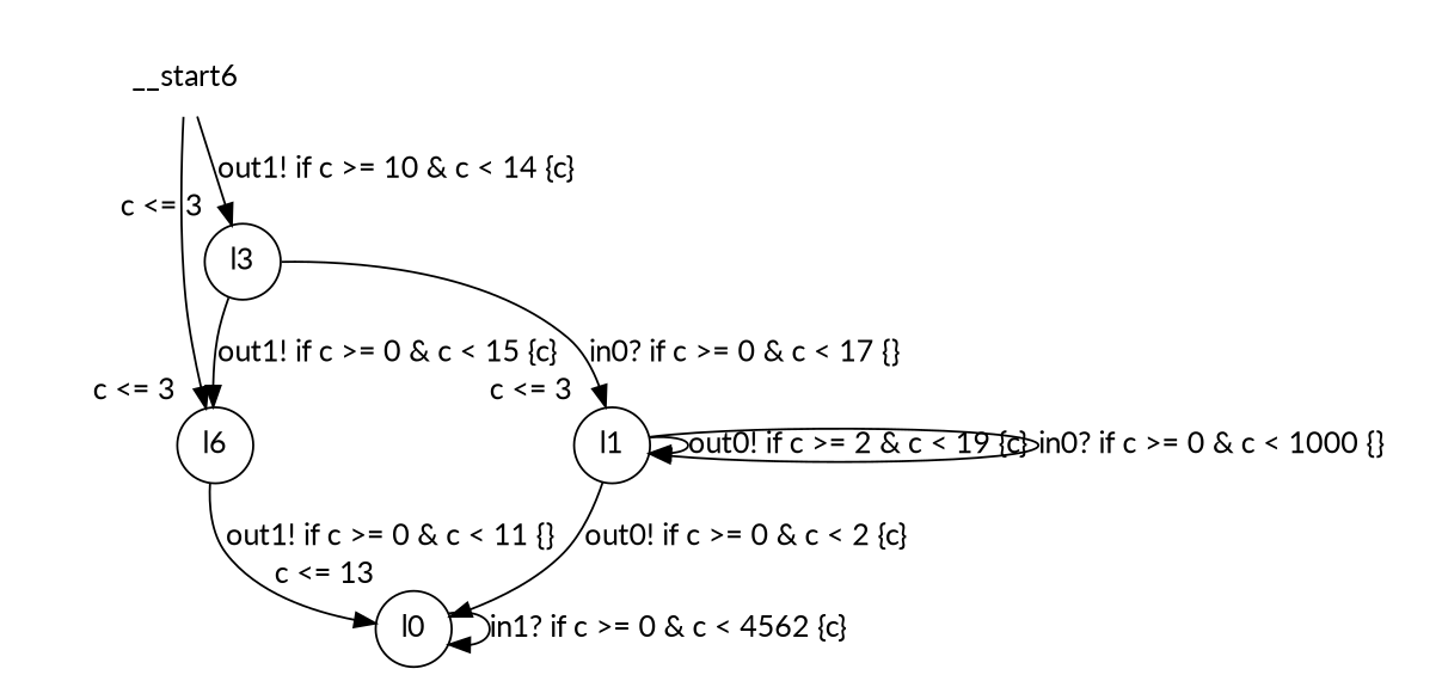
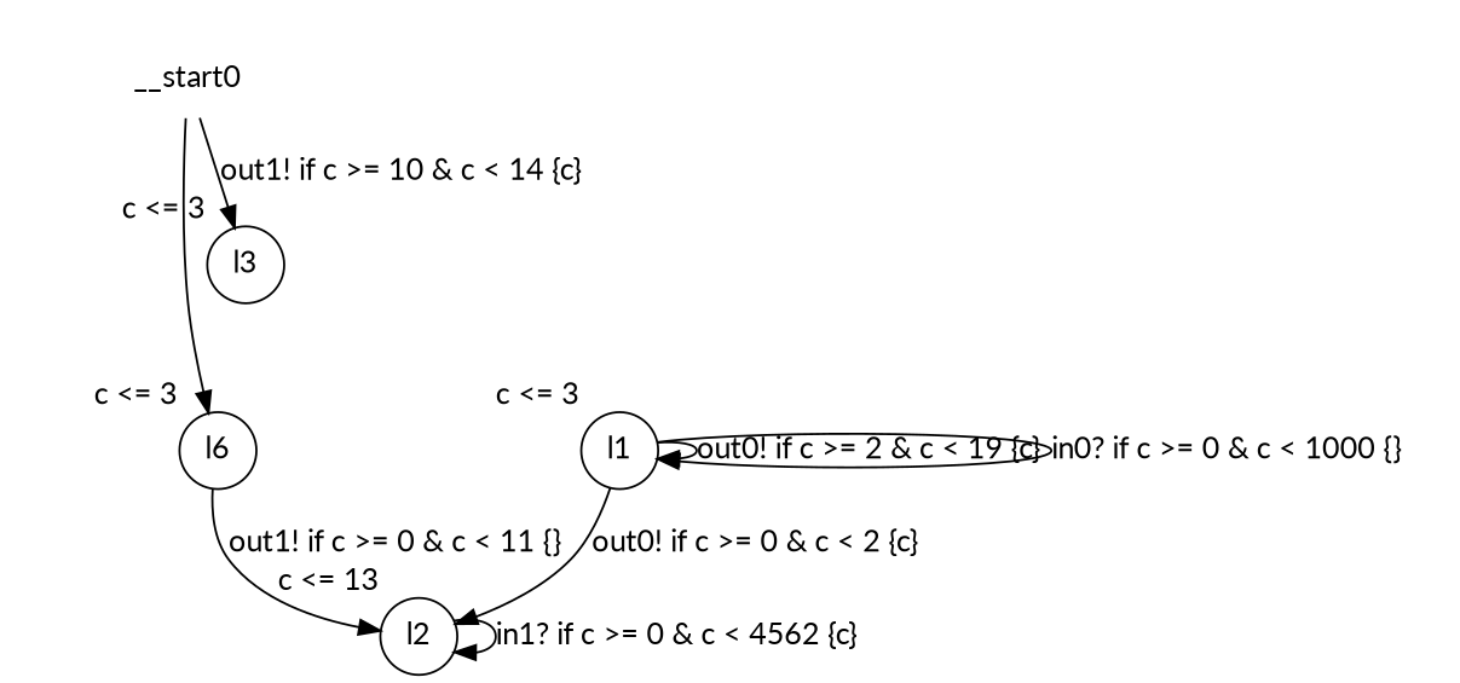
  digraph {
    fontname=Lato
    node [fontname=Lato shape=circle margin=0 xlabel="c <= 3"]
    edge [fontname=Lato]
-   __start0 [shape=none label=__start6 margin="" xlabel=""]
+   __start0 [shape=none margin="" xlabel=""]
    n2 [label=l6]
    n3 [label=l3]
-   n4 [label=l0 xlabel="c <= 13"]
+   n4 [label=l2 xlabel="c <= 13"]
    n5 [label=l1]
    __start0 -> n2
    __start0 -> n3 [label="out1! if c >= 10 & c < 14 {c} "]
    n2 -> n4 [label="out1! if c >= 0 & c < 11 {} "]
-   n3 -> n2 [label="out1! if c >= 0 & c < 15 {c} "]
-   n3 -> n5 [label="in0? if c >= 0 & c < 17 {} "]
    n4 -> n4 [label="in1? if c >= 0 & c < 4562 {c} "]
    n5 -> n4 [label="out0! if c >= 0 & c < 2 {c} "]
    n5 -> n5 [label="out0! if c >= 2 & c < 19 {c} "]
    n5 -> n5 [label="in0? if c >= 0 & c < 1000 {} "]
  }
